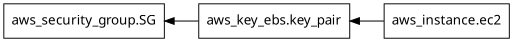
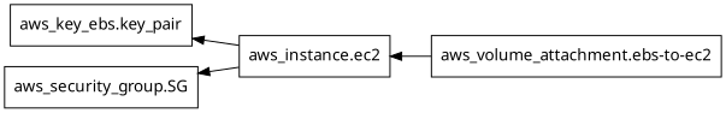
  digraph {
    rankdir=RL
    node [fontname="sans-serif" shape=rect]
    n1 [label="aws_instance.ec2"]
    n2 [label="aws_key_ebs.key_pair"]
    n3 [label="aws_security_group.SG"]
+   n4 [label="aws_volume_attachment.ebs-to-ec2"]
    n1 -> n2
-   n2 -> n3
+   n1 -> n3
+   n4 -> n1
  }
